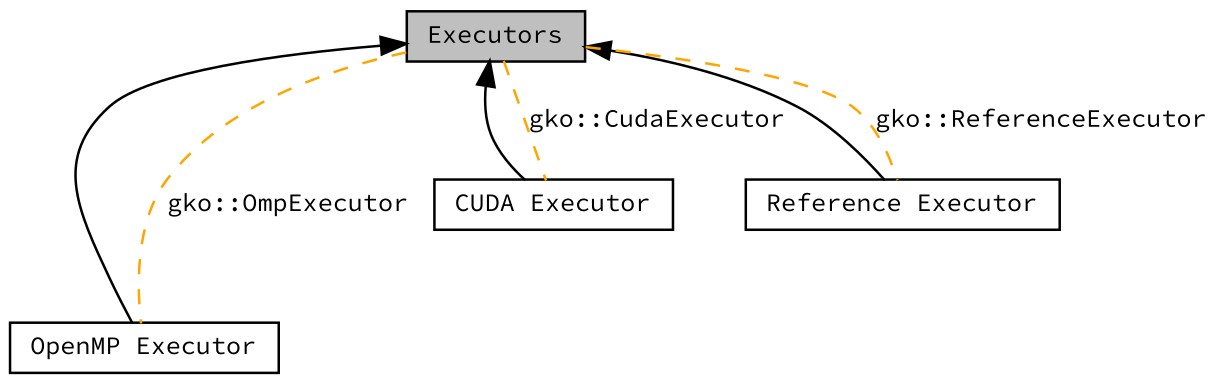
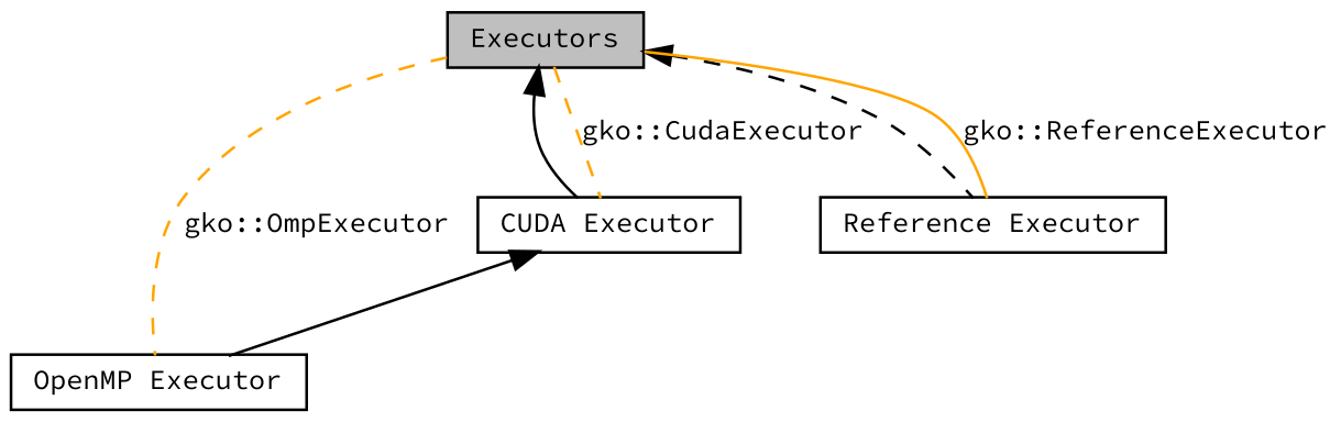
  digraph {
    rankdir=TB
    fontname="Source Code Pro"
    node [color=black fillcolor=white fontname="Source Code Pro" fontsize=10 shape=record style=filled]
    edge [dir=back fontname="Source Code Pro" fontsize=10 labelfontname=Helvetica labelfontsize=10 shape=plaintext style=solid]
    n1 [height=0.2 label="OpenMP Executor" width=0.4]
    n2 [height=0.2 label="CUDA Executor" width=0.4]
    n3 [fillcolor=grey75 fontcolor=black height=0.2 label=Executors width=0.4]
    n4 [height=0.2 label="Reference Executor" width=0.4]
-   n3 -> n1
+   n2 -> n1
    n3 -> n1 [color=orange dir=none label="gko::OmpExecutor" style=dashed]
    n3 -> n2
    n3 -> n2 [color=orange dir=none label="gko::CudaExecutor" style=dashed]
-   n3 -> n4
-   n3 -> n4 [color=orange dir=none label="gko::ReferenceExecutor" style=dashed]
+   n3 -> n4 [style=dashed]
+   n3 -> n4 [color=orange dir=none label="gko::ReferenceExecutor"]
  }
